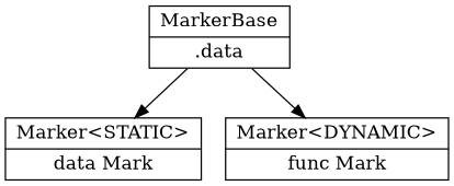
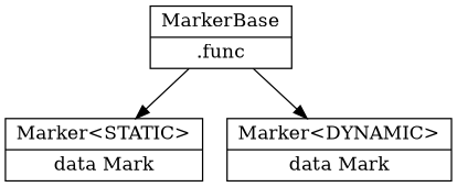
  digraph {
    node [shape=record]
-   n1 [label="{MarkerBase|.data}"]
+   n1 [label="{MarkerBase|.func}"]
    n2 [label="{Marker&lt;STATIC&gt;|data Mark}"]
-   n3 [label="{Marker&lt;DYNAMIC&gt;|func Mark}"]
+   n3 [label="{Marker&lt;DYNAMIC&gt;|data Mark}"]
    n1 -> n2
    n1 -> n3
  }
